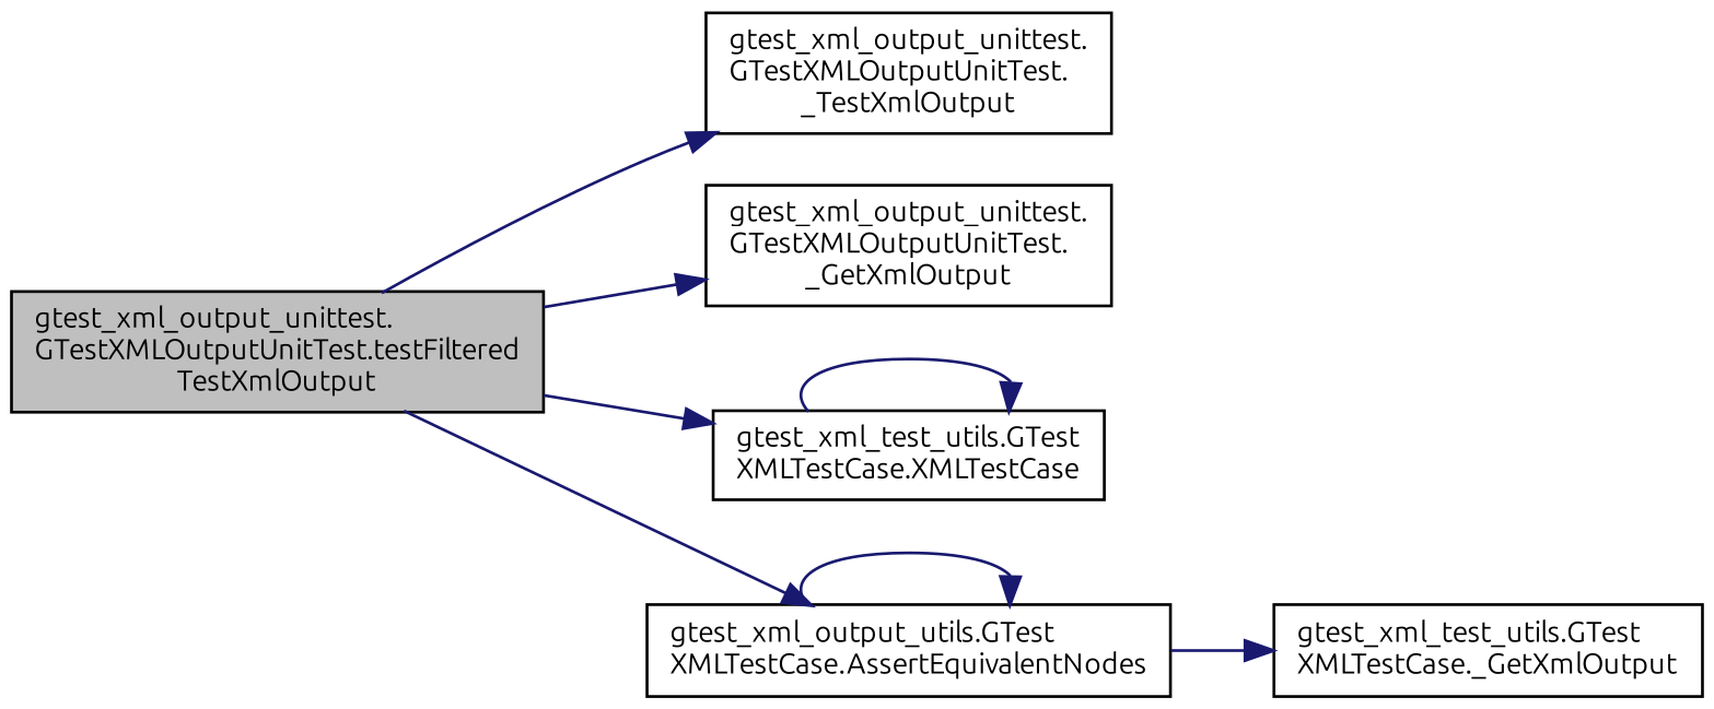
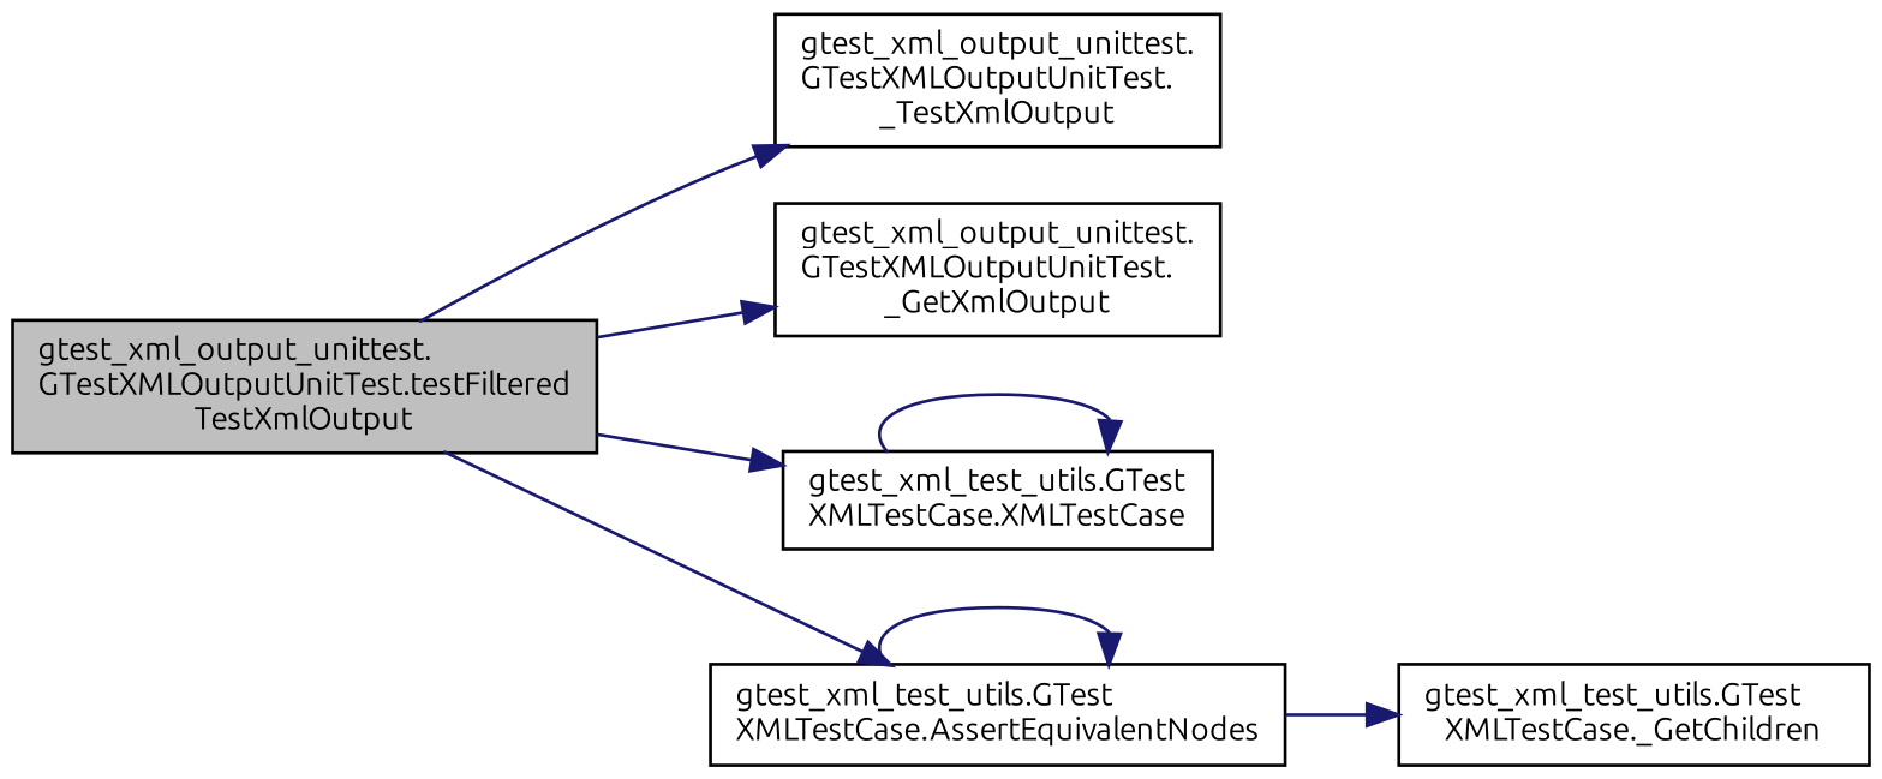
  digraph {
    fontname=Ubuntu
    rankdir=LR
    node [color=black fillcolor=white fontname=Ubuntu fontsize=10 shape=record style=filled]
    edge [color=midnightblue fontname=Ubuntu fontsize=10 labelfontname=Helvetica labelfontsize=10 style=solid]
    n1 [fillcolor=grey75 fontcolor=black height=0.2 label="gtest_xml_output_unittest.\lGTestXMLOutputUnitTest.testFiltered\lTestXmlOutput" width=0.4]
    n2 [height=0.2 label="gtest_xml_output_unittest.\lGTestXMLOutputUnitTest.\l_TestXmlOutput" width=0.4]
    n3 [height=0.2 label="gtest_xml_output_unittest.\lGTestXMLOutputUnitTest.\l_GetXmlOutput" width=0.4]
    n4 [height=0.2 label="gtest_xml_test_utils.GTest\lXMLTestCase.XMLTestCase" width=0.4]
-   n5 [height=0.2 label="gtest_xml_output_utils.GTest\lXMLTestCase.AssertEquivalentNodes" width=0.4]
-   n6 [height=0.2 label="gtest_xml_test_utils.GTest\lXMLTestCase._GetXmlOutput" width=0.4]
+   n5 [height=0.2 label="gtest_xml_test_utils.GTest\lXMLTestCase.AssertEquivalentNodes" width=0.4]
+   n6 [height=0.2 label="gtest_xml_test_utils.GTest\lXMLTestCase._GetChildren" width=0.4]
    n1 -> n2
    n1 -> n3
    n1 -> n4
    n1 -> n5
    n4 -> n4
    n5 -> n5
    n5 -> n6
  }
